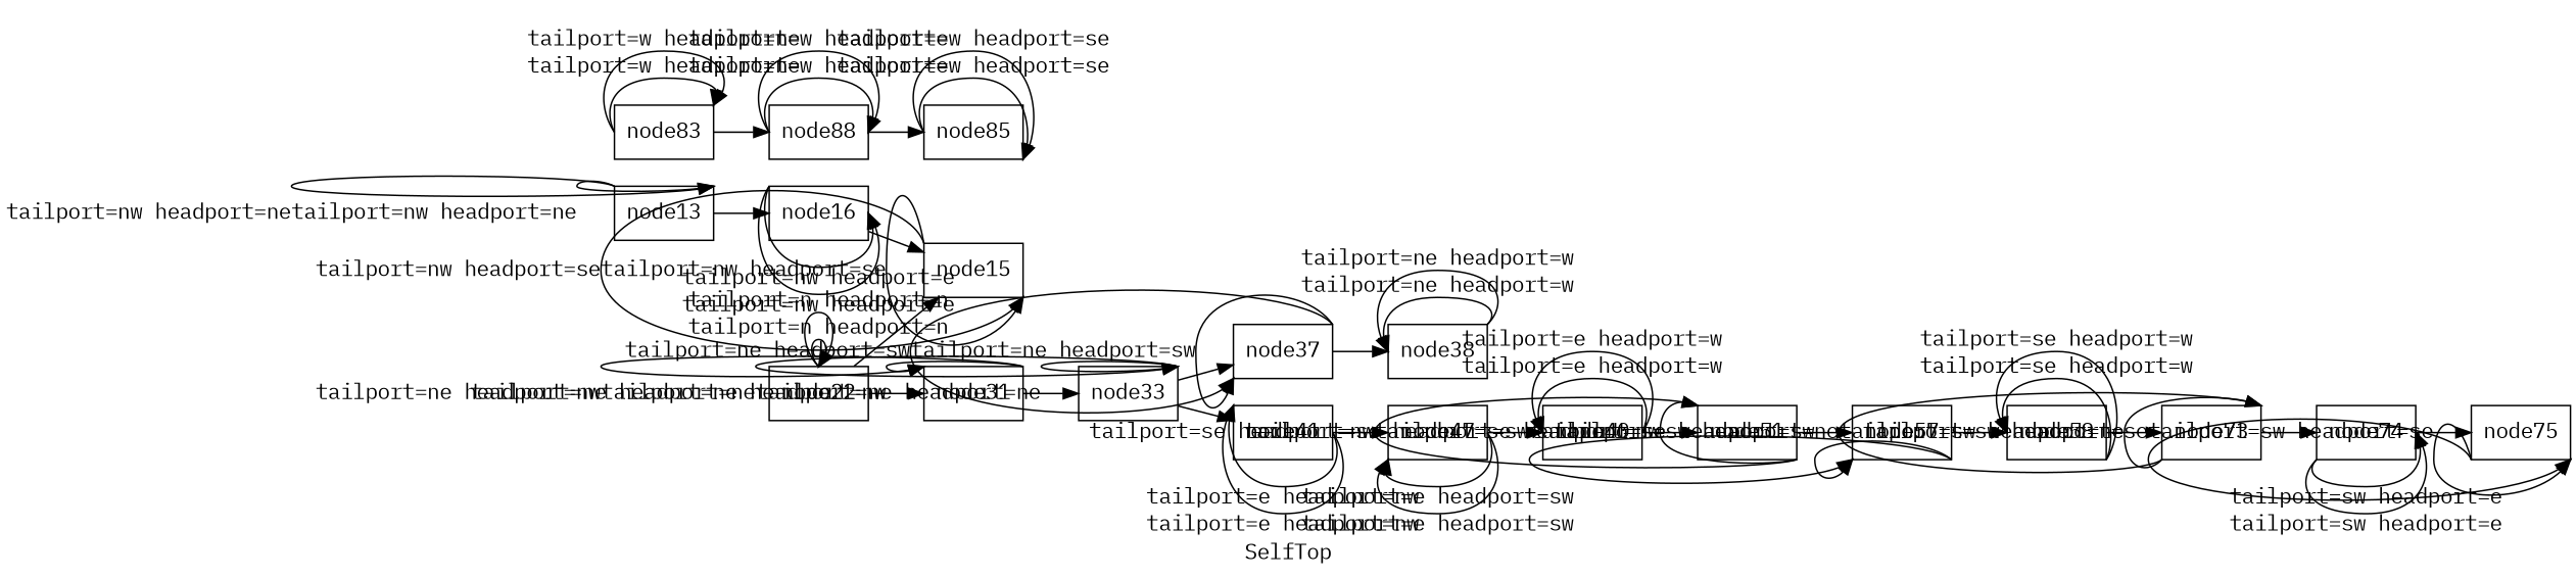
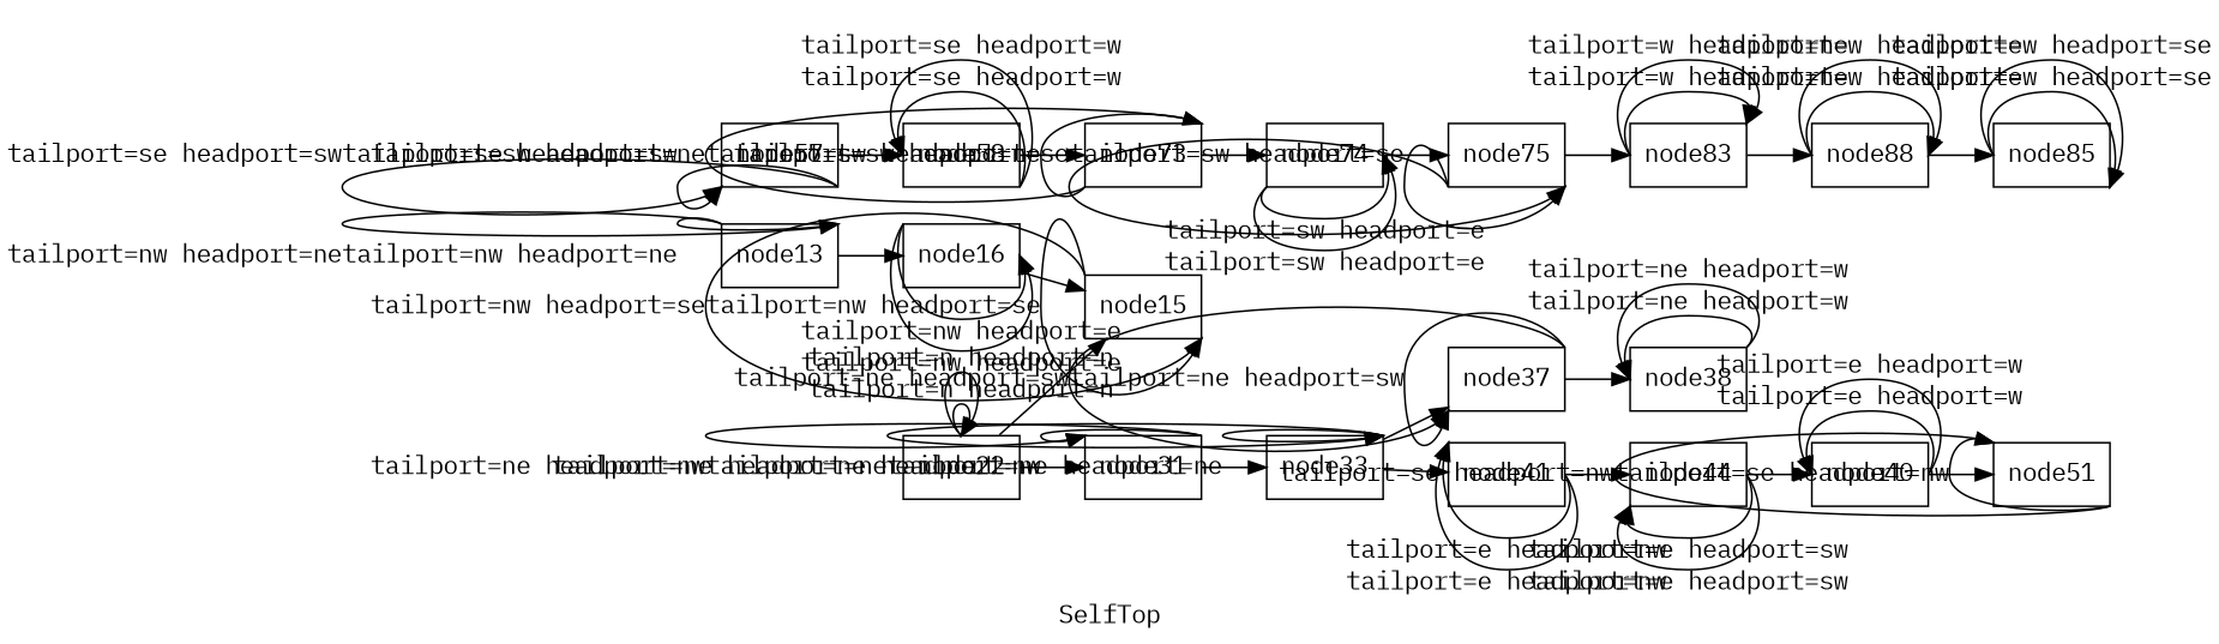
  digraph {
    fontname="IBM Plex Mono"
    label=SelfTop
    rankdir=LR
    node [fontname="IBM Plex Mono" shape=box]
    edge [fontname="IBM Plex Mono"]
    node13
    n2 [label=node16]
    node15
    node22
    node31
    node33
    node37
    node41
    node38
-   node47
+   node47 [label=node44]
    n11 [label=node40]
    node51
    node57
    node58
    node73
    node74
    node75
    node83
    n19 [label=node88]
    node85
    node13 -> node13 [headport=ne label="tailport=nw headport=ne" tailport=nw]
    node13 -> node13 [headport=ne label="tailport=nw headport=ne" tailport=nw]
    node13 -> n2
    n2 -> n2 [headport=e label="tailport=nw headport=e" tailport=nw]
    n2 -> n2 [headport=e label="tailport=nw headport=e" tailport=nw]
    n2 -> node15
    node15 -> node15 [headport=se label="tailport=nw headport=se" tailport=nw]
    node15 -> node15 [headport=se label="tailport=nw headport=se" tailport=nw]
    node22 -> node15
    node22 -> node22 [headport=n label="tailport=n headport=n" tailport=n]
    node22 -> node22 [headport=n label="tailport=n headport=n" tailport=n]
    node22 -> node31
    node31 -> node31 [headport=nw label="tailport=ne headport=nw" tailport=ne]
    node31 -> node31 [headport=nw label="tailport=ne headport=nw" tailport=ne]
    node31 -> node33
    node33 -> node33 [headport=ne label="tailport=ne headport=ne" tailport=ne]
    node33 -> node33 [headport=ne label="tailport=ne headport=ne" tailport=ne]
    node33 -> node37
    node33 -> node41
    node37 -> node37 [headport=sw label="tailport=ne headport=sw" tailport=ne]
    node37 -> node37 [headport=sw label="tailport=ne headport=sw" tailport=ne]
    node37 -> node38
    node41 -> node41 [headport=nw label="tailport=e headport=nw" tailport=e]
    node41 -> node41 [headport=nw label="tailport=e headport=nw" tailport=e]
    node41 -> node47
    node38 -> node38 [headport=w label="tailport=ne headport=w" tailport=ne]
    node38 -> node38 [headport=w label="tailport=ne headport=w" tailport=ne]
    node47 -> node47 [headport=sw label="tailport=e headport=sw" tailport=e]
    node47 -> node47 [headport=sw label="tailport=e headport=sw" tailport=e]
    node47 -> n11
    n11 -> n11 [headport=w label="tailport=e headport=w" tailport=e]
    n11 -> n11 [headport=w label="tailport=e headport=w" tailport=e]
    n11 -> node51
    node51 -> node51 [headport=nw label="tailport=se headport=nw" tailport=se]
    node51 -> node51 [headport=nw label="tailport=se headport=nw" tailport=se]
-   node51 -> node57
    node57 -> node57 [headport=sw label="tailport=se headport=sw" tailport=se]
    node57 -> node57 [headport=sw label="tailport=se headport=sw" tailport=se]
    node57 -> node58
    node58 -> node58 [headport=w label="tailport=se headport=w" tailport=se]
    node58 -> node58 [headport=w label="tailport=se headport=w" tailport=se]
    node58 -> node73
    node73 -> node73 [headport=ne label="tailport=sw headport=ne" tailport=sw]
    node73 -> node73 [headport=ne label="tailport=sw headport=ne" tailport=sw]
    node73 -> node74
    node74 -> node74 [headport=e label="tailport=sw headport=e" tailport=sw]
    node74 -> node74 [headport=e label="tailport=sw headport=e" tailport=sw]
    node74 -> node75
    node75 -> node75 [headport=se label="tailport=sw headport=se" tailport=sw]
    node75 -> node75 [headport=se label="tailport=sw headport=se" tailport=sw]
+   node75 -> node83
    node83 -> node83 [headport=ne label="tailport=w headport=ne" tailport=w]
    node83 -> node83 [headport=ne label="tailport=w headport=ne" tailport=w]
    node83 -> n19
    n19 -> n19 [headport=e label="tailport=w headport=e" tailport=w]
    n19 -> n19 [headport=e label="tailport=w headport=e" tailport=w]
    n19 -> node85
    node85 -> node85 [headport=se label="tailport=w headport=se" tailport=w]
    node85 -> node85 [headport=se label="tailport=w headport=se" tailport=w]
  }
